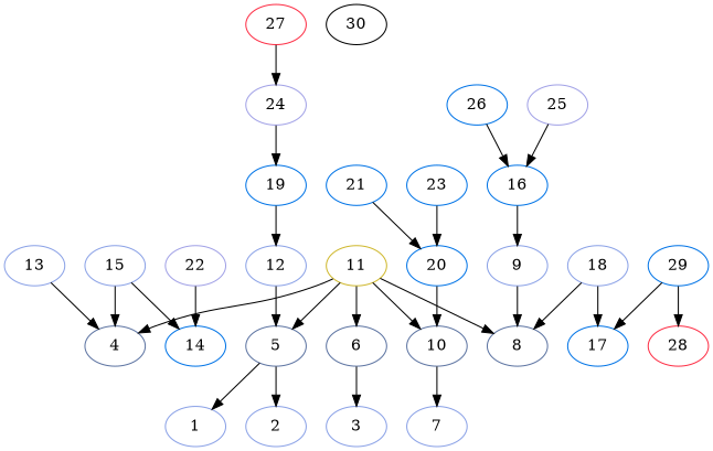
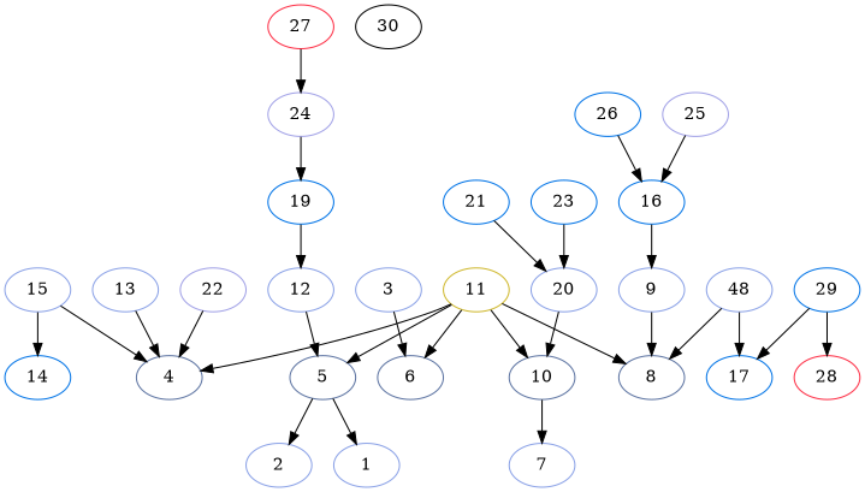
  digraph {
    node [color="#8aa1e6"]
    edge [color=black]
    11 [color="#cfb82e"]
    4 [color="#5c73a1"]
    5 [color="#5c73a1"]
    6 [color="#5c73a1"]
    8 [color="#5c73a1"]
    10 [color="#5c73a1"]
    1
    2
    3
    7
    13
    15
    14 [color="#0073e6"]
    12
    9
-   18
+   18 [label=48]
    17 [color="#0073e6"]
-   20 [color="#0073e6"]
+   20
    19 [color="#0073e6"]
    16 [color="#0073e6"]
    21 [color="#0073e6"]
    23 [color="#0073e6"]
    22 [color="#a1a1e6"]
    24 [color="#a1a1e6"]
    25 [color="#a1a1e6"]
    26 [color="#0073e6"]
    29 [color="#0073e6"]
    28 [color="#fd2e45"]
    27 [color="#fd2e45"]
    30 [color=black]
    11 -> 4
    11 -> 5
    11 -> 6
    11 -> 8
    11 -> 10
    5 -> 1
    5 -> 2
-   6 -> 3
+   3 -> 6
    10 -> 7
    13 -> 4
    15 -> 4
    15 -> 14
    12 -> 5
    9 -> 8
    18 -> 8
    18 -> 17
    20 -> 10
    19 -> 12
    16 -> 9
    21 -> 20
    23 -> 20
-   22 -> 14
+   22 -> 4
    24 -> 19
    25 -> 16
    26 -> 16
    29 -> 17
    29 -> 28
    27 -> 24
  }
